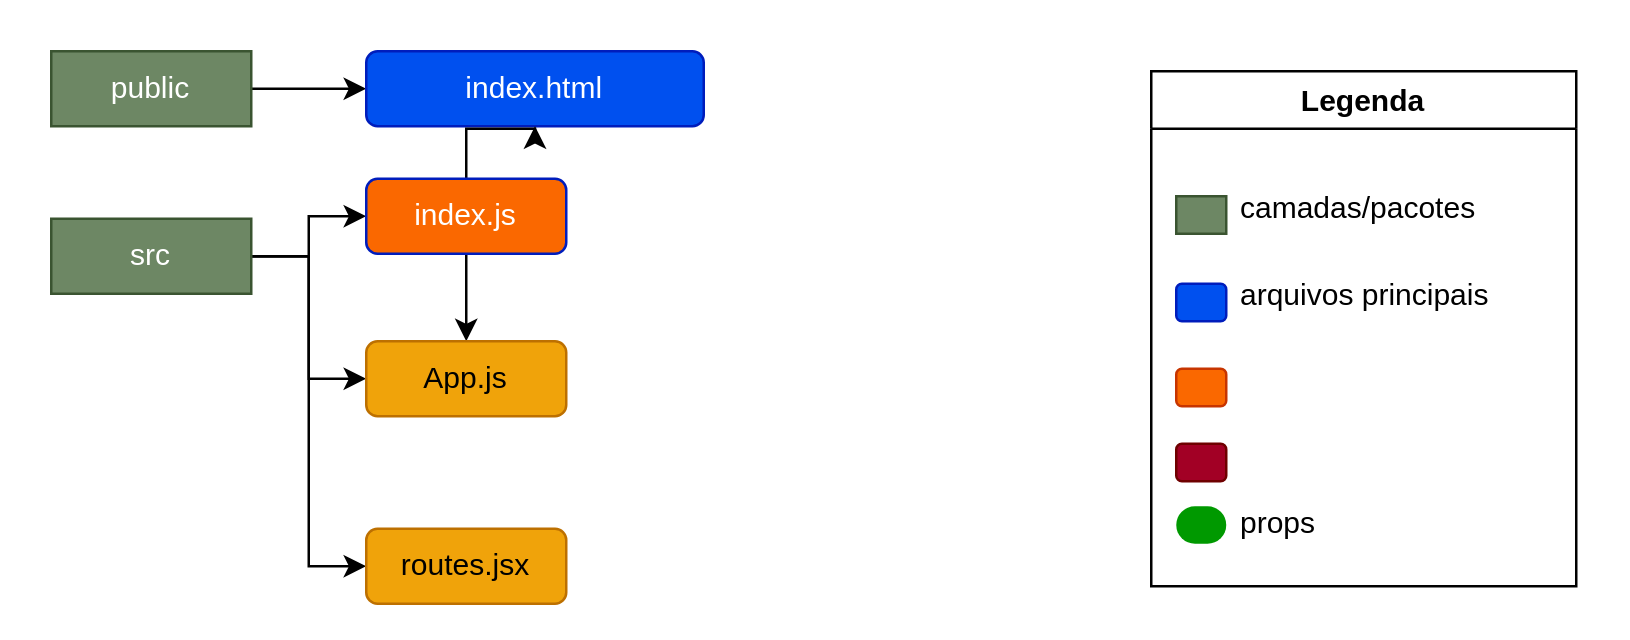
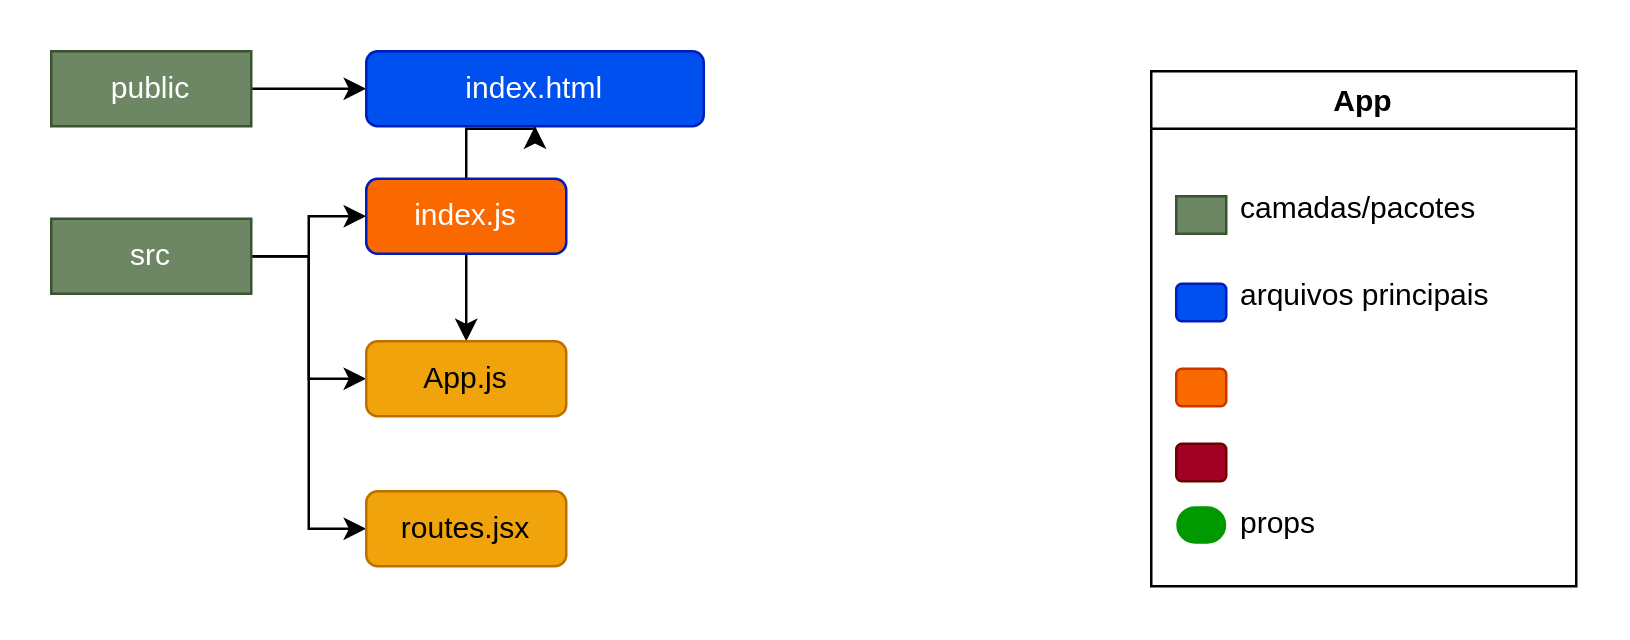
  <mxCell id="0" />
  <mxCell id="1" parent="0" />
  <mxCell id="2" style="edgeStyle=orthogonalEdgeStyle;rounded=0;orthogonalLoop=1;jettySize=auto;html=1;" parent="1" source="3" target="8" edge="1"><mxGeometry relative="1" as="geometry" /></mxCell>
  <mxCell id="3" value="public" style="whiteSpace=wrap;html=1;fillColor=#6d8764;strokeColor=#3A5431;fontColor=#ffffff;" parent="1" vertex="1"><mxGeometry x="20" y="20" width="80" height="30" as="geometry" /></mxCell>
  <mxCell id="4" style="edgeStyle=orthogonalEdgeStyle;rounded=0;orthogonalLoop=1;jettySize=auto;html=1;" parent="1" source="7" target="11" edge="1"><mxGeometry relative="1" as="geometry" /></mxCell>
  <mxCell id="5" style="edgeStyle=orthogonalEdgeStyle;rounded=0;orthogonalLoop=1;jettySize=auto;html=1;entryX=0;entryY=0.5;entryDx=0;entryDy=0;" parent="1" source="7" target="12" edge="1"><mxGeometry relative="1" as="geometry" /></mxCell>
  <mxCell id="6" style="edgeStyle=orthogonalEdgeStyle;rounded=0;orthogonalLoop=1;jettySize=auto;html=1;entryX=0;entryY=0.5;entryDx=0;entryDy=0;" parent="1" source="7" target="22" edge="1"><mxGeometry relative="1" as="geometry" /></mxCell>
  <mxCell id="7" value="src" style="whiteSpace=wrap;html=1;fillColor=#6d8764;strokeColor=#3A5431;fontColor=#ffffff;" parent="1" vertex="1"><mxGeometry x="20" y="87" width="80" height="30" as="geometry" /></mxCell>
  <mxCell id="8" value="index.html" style="rounded=1;whiteSpace=wrap;html=1;fillColor=#0050ef;strokeColor=#001DBC;fontColor=#ffffff;" parent="1" vertex="1"><mxGeometry x="146" y="20" width="135" height="30" as="geometry" /></mxCell>
  <mxCell id="9" style="edgeStyle=orthogonalEdgeStyle;rounded=0;orthogonalLoop=1;jettySize=auto;html=1;entryX=0.5;entryY=1;entryDx=0;entryDy=0;" parent="1" source="11" target="8" edge="1"><mxGeometry relative="1" as="geometry" /></mxCell>
  <mxCell id="10" style="edgeStyle=orthogonalEdgeStyle;rounded=0;orthogonalLoop=1;jettySize=auto;html=1;" parent="1" source="11" target="12" edge="1"><mxGeometry relative="1" as="geometry" /></mxCell>
  <mxCell id="11" value="index.js" style="rounded=1;whiteSpace=wrap;html=1;fillColor=#fa6800;strokeColor=#001DBC;fontColor=#ffffff;" parent="1" vertex="1"><mxGeometry x="146" y="71" width="80" height="30" as="geometry" /></mxCell>
  <mxCell id="12" value="App.js" style="rounded=1;whiteSpace=wrap;html=1;fillColor=#f0a30a;strokeColor=#BD7000;fontColor=#000000;" parent="1" vertex="1"><mxGeometry x="146" y="136" width="80" height="30" as="geometry" /></mxCell>
- <mxCell id="13" value="Legenda" style="swimlane;" parent="1" vertex="1"><mxGeometry x="460" y="28" width="170" height="206" as="geometry"><mxRectangle x="490" y="55" width="130" height="23" as="alternateBounds" /></mxGeometry></mxCell>
+ <mxCell id="13" value="App" style="swimlane;" parent="1" vertex="1"><mxGeometry x="460" y="28" width="170" height="206" as="geometry"><mxRectangle x="490" y="55" width="130" height="23" as="alternateBounds" /></mxGeometry></mxCell>
  <mxCell id="14" value="" style="whiteSpace=wrap;html=1;fillColor=#6d8764;strokeColor=#3A5431;fontColor=#ffffff;" parent="13" vertex="1"><mxGeometry x="10" y="50" width="20" height="15" as="geometry" /></mxCell>
  <mxCell id="15" value="" style="rounded=1;whiteSpace=wrap;html=1;fillColor=#0050ef;strokeColor=#001DBC;fontColor=#ffffff;" parent="13" vertex="1"><mxGeometry x="10" y="85" width="20" height="15" as="geometry" /></mxCell>
  <mxCell id="16" value="camadas/pacotes" style="text;html=1;align=left;verticalAlign=middle;resizable=0;points=[];autosize=1;strokeColor=none;" parent="13" vertex="1"><mxGeometry x="34" y="45" width="110" height="20" as="geometry" /></mxCell>
  <mxCell id="17" value="arquivos principais" style="text;html=1;align=left;verticalAlign=middle;resizable=0;points=[];autosize=1;strokeColor=none;" parent="13" vertex="1"><mxGeometry x="34" y="80" width="110" height="20" as="geometry" /></mxCell>
  <mxCell id="18" value="" style="rounded=1;whiteSpace=wrap;html=1;fillColor=#fa6800;strokeColor=#C73500;fontColor=#000000;" parent="13" vertex="1"><mxGeometry x="10" y="119" width="20" height="15" as="geometry" /></mxCell>
  <mxCell id="19" value="" style="rounded=1;whiteSpace=wrap;html=1;fillColor=#a20025;strokeColor=#6F0000;fontColor=#ffffff;" parent="13" vertex="1"><mxGeometry x="10" y="149" width="20" height="15" as="geometry" /></mxCell>
  <mxCell id="20" value="" style="rounded=1;whiteSpace=wrap;html=1;fillColor=#009900;strokeColor=none;fontColor=#ffffff;arcSize=50;" parent="13" vertex="1"><mxGeometry x="10" y="174" width="20" height="15" as="geometry" /></mxCell>
  <mxCell id="21" value="props" style="text;html=1;align=left;verticalAlign=middle;resizable=0;points=[];autosize=1;strokeColor=none;" parent="13" vertex="1"><mxGeometry x="34" y="172" width="40" height="17" as="geometry" /></mxCell>
- <mxCell id="22" value="routes.jsx" style="rounded=1;whiteSpace=wrap;html=1;fillColor=#f0a30a;strokeColor=#BD7000;fontColor=#000000;" parent="1" vertex="1"><mxGeometry x="146" y="211" width="80" height="30" as="geometry" /></mxCell>
+ <mxCell id="22" value="routes.jsx" style="rounded=1;whiteSpace=wrap;html=1;fillColor=#f0a30a;strokeColor=#BD7000;fontColor=#000000;" parent="1" vertex="1"><mxGeometry x="146" y="196" width="80" height="30" as="geometry" /></mxCell>
